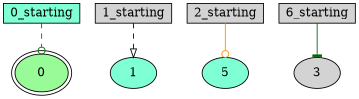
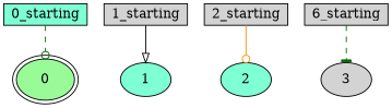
  digraph {
    node [fillcolor=lightgrey style=filled]
    edge [arrowhead=odot color=darkgreen style=dashed]
    n1 [fillcolor=palegreen is_final=True is_start=True label=0 peripheries=2]
    "0_starting" [fillcolor=aquamarine height=0.0 shape=None width=0.0]
    n3 [fillcolor=aquamarine is_final=False is_start=True label=1 peripheries=1]
    "1_starting" [height=0.0 shape=None width=0.0]
-   n5 [fillcolor=aquamarine is_final=False is_start=True label=5 peripheries=1]
+   n5 [fillcolor=aquamarine is_final=False is_start=True label=2 peripheries=1]
    "2_starting" [height=0.0 shape=None width=0.0]
    n7 [is_final=False is_start=True label=3 peripheries=1]
    n8 [height=0.0 label="6_starting" shape=None width=0.0]
    "0_starting" -> n1
-   "1_starting" -> n3 [arrowhead=onormal color=black]
+   "1_starting" -> n3 [arrowhead=onormal color=black style=solid]
    "2_starting" -> n5 [color=darkorange style=solid]
-   n8 -> n7 [arrowhead=tee style=solid]
+   n8 -> n7 [arrowhead=tee]
  }
